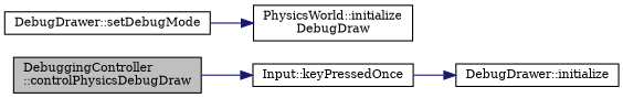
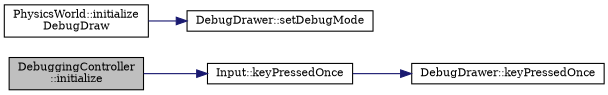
  digraph {
    fontname="DejaVu Serif"
    rankdir=LR
    node [color=black fillcolor=white fontname="DejaVu Serif" fontsize=10 shape=record style=filled]
    edge [color=midnightblue fontname="DejaVu Serif" fontsize=10 labelfontname=Helvetica labelfontsize=10 style=solid]
-   n1 [fillcolor=grey75 fontcolor=black height=0.2 label="DebuggingController\l::controlPhysicsDebugDraw" width=0.4]
+   n1 [fillcolor=grey75 fontcolor=black height=0.2 label="DebuggingController\l::initialize" width=0.4]
    n2 [height=0.2 label="Input::keyPressedOnce" width=0.4]
    n3 [height=0.2 label="PhysicsWorld::initialize\lDebugDraw" width=0.4]
    n4 [height=0.2 label="DebugDrawer::setDebugMode" width=0.4]
-   n5 [height=0.2 label="DebugDrawer::initialize" width=0.4]
+   n5 [height=0.2 label="DebugDrawer::keyPressedOnce" width=0.4]
    n1 -> n2
    n2 -> n5
-   n4 -> n3
+   n3 -> n4
  }
